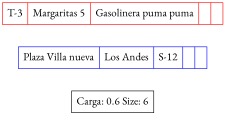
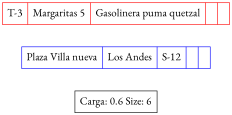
  digraph {
    fontname="EB Garamond"
    node [fontname="EB Garamond" fontsize=18 shape=record]
    edge [style=invis fontname="EB Garamond"]
-   n1 [color=red label="T-3|Margaritas 5|Gasolinera puma puma||"]
+   n1 [color=red label="T-3|Margaritas 5|Gasolinera puma quetzal||"]
    n2 [color=blue label="Plaza Villa nueva|Los Andes|S-12||"]
    n3 [label="Carga: 0.6 Size: 6"]
    n1 -> n2
    n2 -> n3
  }
